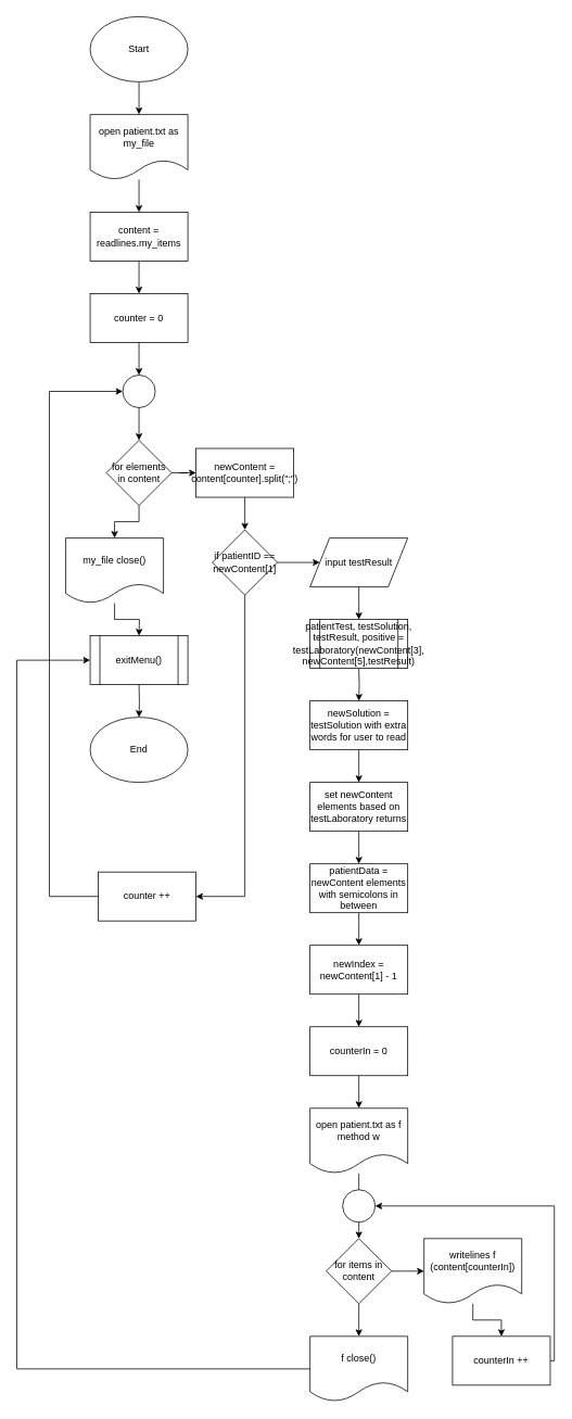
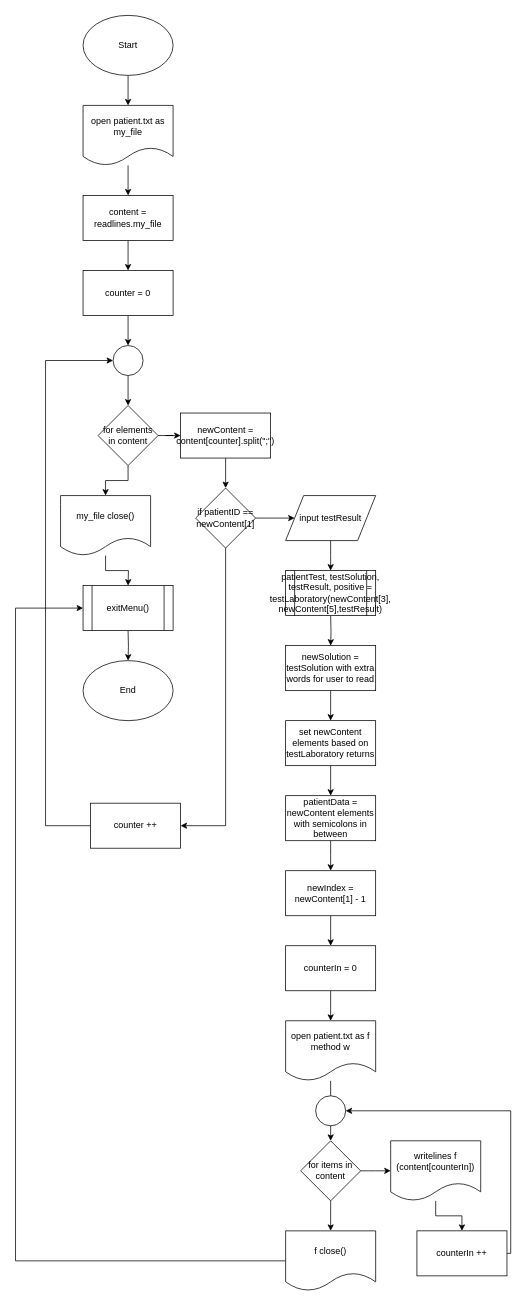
  <mxCell id="0" />
  <mxCell id="1" parent="0" />
  <mxCell id="2" value="" style="edgeStyle=orthogonalEdgeStyle;rounded=0;orthogonalLoop=1;jettySize=auto;html=1;" parent="1" source="3" edge="1"><mxGeometry relative="1" as="geometry"><mxPoint x="170" y="140" as="targetPoint" /></mxGeometry></mxCell>
  <mxCell id="3" value="Start" style="ellipse;whiteSpace=wrap;html=1;" parent="1" vertex="1"><mxGeometry x="110" y="20" width="120" height="80" as="geometry" /></mxCell>
  <mxCell id="4" value="" style="edgeStyle=orthogonalEdgeStyle;rounded=0;orthogonalLoop=1;jettySize=auto;html=1;" parent="1" source="5" target="7" edge="1"><mxGeometry relative="1" as="geometry" /></mxCell>
  <mxCell id="5" value="open patient.txt as my_file" style="shape=document;whiteSpace=wrap;html=1;boundedLbl=1;" parent="1" vertex="1"><mxGeometry x="110" y="140" width="120" height="80" as="geometry" /></mxCell>
  <mxCell id="6" value="" style="edgeStyle=orthogonalEdgeStyle;rounded=0;orthogonalLoop=1;jettySize=auto;html=1;" parent="1" source="7" target="9" edge="1"><mxGeometry relative="1" as="geometry" /></mxCell>
- <mxCell id="7" value="content = readlines.my_items" style="rounded=0;whiteSpace=wrap;html=1;" parent="1" vertex="1"><mxGeometry x="110" y="260" width="120" height="60" as="geometry" /></mxCell>
+ <mxCell id="7" value="content = readlines.my_file" style="rounded=0;whiteSpace=wrap;html=1;" parent="1" vertex="1"><mxGeometry x="110" y="260" width="120" height="60" as="geometry" /></mxCell>
  <mxCell id="8" value="" style="edgeStyle=orthogonalEdgeStyle;rounded=0;orthogonalLoop=1;jettySize=auto;html=1;" parent="1" source="9" target="11" edge="1"><mxGeometry relative="1" as="geometry" /></mxCell>
  <mxCell id="9" value="counter = 0" style="rounded=0;whiteSpace=wrap;html=1;" parent="1" vertex="1"><mxGeometry x="110" y="360" width="120" height="60" as="geometry" /></mxCell>
  <mxCell id="10" value="" style="edgeStyle=orthogonalEdgeStyle;rounded=0;orthogonalLoop=1;jettySize=auto;html=1;" parent="1" source="11" target="14" edge="1"><mxGeometry relative="1" as="geometry" /></mxCell>
  <mxCell id="11" value="" style="ellipse;whiteSpace=wrap;html=1;aspect=fixed;" parent="1" vertex="1"><mxGeometry x="150" y="460" width="40" height="40" as="geometry" /></mxCell>
  <mxCell id="12" value="" style="edgeStyle=orthogonalEdgeStyle;rounded=0;orthogonalLoop=1;jettySize=auto;html=1;entryX=0;entryY=0.5;entryDx=0;entryDy=0;" parent="1" source="14" target="16" edge="1"><mxGeometry relative="1" as="geometry"><mxPoint x="260" y="580" as="targetPoint" /></mxGeometry></mxCell>
  <mxCell id="13" value="" style="edgeStyle=orthogonalEdgeStyle;rounded=0;orthogonalLoop=1;jettySize=auto;html=1;" parent="1" source="14" target="49" edge="1"><mxGeometry relative="1" as="geometry" /></mxCell>
  <mxCell id="14" value="for elements in content" style="rhombus;whiteSpace=wrap;html=1;" parent="1" vertex="1"><mxGeometry x="130" y="540" width="80" height="80" as="geometry" /></mxCell>
  <mxCell id="15" value="" style="edgeStyle=orthogonalEdgeStyle;rounded=0;orthogonalLoop=1;jettySize=auto;html=1;" parent="1" source="16" target="19" edge="1"><mxGeometry relative="1" as="geometry" /></mxCell>
  <mxCell id="16" value="newContent = content[counter].split(&quot;;&quot;)" style="rounded=0;whiteSpace=wrap;html=1;" parent="1" vertex="1"><mxGeometry x="240" y="550" width="120" height="60" as="geometry" /></mxCell>
  <mxCell id="17" value="" style="edgeStyle=orthogonalEdgeStyle;rounded=0;orthogonalLoop=1;jettySize=auto;html=1;" parent="1" source="19" target="21" edge="1"><mxGeometry relative="1" as="geometry" /></mxCell>
  <mxCell id="18" style="edgeStyle=orthogonalEdgeStyle;rounded=0;orthogonalLoop=1;jettySize=auto;html=1;entryX=1;entryY=0.5;entryDx=0;entryDy=0;" parent="1" source="19" target="47" edge="1"><mxGeometry relative="1" as="geometry"><mxPoint x="300" y="1080" as="targetPoint" /><Array as="points"><mxPoint x="300" y="1100" /></Array></mxGeometry></mxCell>
  <mxCell id="19" value="if patientID == newContent[1]" style="rhombus;whiteSpace=wrap;html=1;" parent="1" vertex="1"><mxGeometry x="260" y="650" width="80" height="80" as="geometry" /></mxCell>
  <mxCell id="20" value="" style="edgeStyle=orthogonalEdgeStyle;rounded=0;orthogonalLoop=1;jettySize=auto;html=1;" parent="1" source="21" edge="1"><mxGeometry relative="1" as="geometry"><mxPoint x="440" y="760" as="targetPoint" /></mxGeometry></mxCell>
  <mxCell id="21" value="input testResult" style="shape=parallelogram;perimeter=parallelogramPerimeter;whiteSpace=wrap;html=1;" parent="1" vertex="1"><mxGeometry x="380" y="660" width="120" height="60" as="geometry" /></mxCell>
  <mxCell id="22" value="" style="edgeStyle=orthogonalEdgeStyle;rounded=0;orthogonalLoop=1;jettySize=auto;html=1;" parent="1" target="24" edge="1"><mxGeometry relative="1" as="geometry"><mxPoint x="440" y="820" as="sourcePoint" /></mxGeometry></mxCell>
  <mxCell id="23" value="" style="edgeStyle=orthogonalEdgeStyle;rounded=0;orthogonalLoop=1;jettySize=auto;html=1;" parent="1" source="24" target="26" edge="1"><mxGeometry relative="1" as="geometry" /></mxCell>
  <mxCell id="24" value="newSolution = testSolution with extra words for user to read" style="rounded=0;whiteSpace=wrap;html=1;" parent="1" vertex="1"><mxGeometry x="380" y="860" width="120" height="60" as="geometry" /></mxCell>
  <mxCell id="25" value="" style="edgeStyle=orthogonalEdgeStyle;rounded=0;orthogonalLoop=1;jettySize=auto;html=1;" parent="1" source="26" target="28" edge="1"><mxGeometry relative="1" as="geometry" /></mxCell>
  <mxCell id="26" value="set newContent elements based on testLaboratory returns" style="rounded=0;whiteSpace=wrap;html=1;" parent="1" vertex="1"><mxGeometry x="380" y="960" width="120" height="60" as="geometry" /></mxCell>
  <mxCell id="27" value="" style="edgeStyle=orthogonalEdgeStyle;rounded=0;orthogonalLoop=1;jettySize=auto;html=1;" parent="1" source="28" edge="1"><mxGeometry relative="1" as="geometry"><mxPoint x="440" y="1160" as="targetPoint" /></mxGeometry></mxCell>
  <mxCell id="28" value="patientData = newContent elements with semicolons in between" style="rounded=0;whiteSpace=wrap;html=1;" parent="1" vertex="1"><mxGeometry x="380" y="1060" width="120" height="60" as="geometry" /></mxCell>
  <mxCell id="29" value="patientTest, testSolution, testResult, positive = testLaboratory(newContent[3], newContent[5],testResult)" style="shape=process;whiteSpace=wrap;html=1;backgroundOutline=1;" parent="1" vertex="1"><mxGeometry x="380" y="760" width="120" height="60" as="geometry" /></mxCell>
  <mxCell id="30" value="" style="edgeStyle=orthogonalEdgeStyle;rounded=0;orthogonalLoop=1;jettySize=auto;html=1;" parent="1" source="31" target="33" edge="1"><mxGeometry relative="1" as="geometry" /></mxCell>
  <mxCell id="31" value="newIndex = newContent[1] - 1" style="rounded=0;whiteSpace=wrap;html=1;" parent="1" vertex="1"><mxGeometry x="380" y="1160" width="120" height="60" as="geometry" /></mxCell>
  <mxCell id="32" value="" style="edgeStyle=orthogonalEdgeStyle;rounded=0;orthogonalLoop=1;jettySize=auto;html=1;" parent="1" source="33" target="35" edge="1"><mxGeometry relative="1" as="geometry" /></mxCell>
  <mxCell id="33" value="counterIn = 0" style="rounded=0;whiteSpace=wrap;html=1;" parent="1" vertex="1"><mxGeometry x="380" y="1260" width="120" height="60" as="geometry" /></mxCell>
  <mxCell id="34" value="" style="edgeStyle=orthogonalEdgeStyle;rounded=0;orthogonalLoop=1;jettySize=auto;html=1;" parent="1" source="35" edge="1"><mxGeometry relative="1" as="geometry"><mxPoint x="440" y="1520" as="targetPoint" /></mxGeometry></mxCell>
  <mxCell id="35" value="open patient.txt as f method w" style="shape=document;whiteSpace=wrap;html=1;boundedLbl=1;" parent="1" vertex="1"><mxGeometry x="380" y="1360" width="120" height="80" as="geometry" /></mxCell>
  <mxCell id="36" value="" style="edgeStyle=orthogonalEdgeStyle;rounded=0;orthogonalLoop=1;jettySize=auto;html=1;" parent="1" source="38" edge="1"><mxGeometry relative="1" as="geometry"><mxPoint x="520" y="1560" as="targetPoint" /></mxGeometry></mxCell>
  <mxCell id="37" value="" style="edgeStyle=orthogonalEdgeStyle;rounded=0;orthogonalLoop=1;jettySize=auto;html=1;" parent="1" source="38" target="45" edge="1"><mxGeometry relative="1" as="geometry" /></mxCell>
  <mxCell id="38" value="for items in content" style="rhombus;whiteSpace=wrap;html=1;" parent="1" vertex="1"><mxGeometry x="400" y="1520" width="80" height="80" as="geometry" /></mxCell>
  <mxCell id="39" value="" style="ellipse;whiteSpace=wrap;html=1;aspect=fixed;" parent="1" vertex="1"><mxGeometry x="420" y="1460" width="40" height="40" as="geometry" /></mxCell>
  <mxCell id="40" value="" style="edgeStyle=orthogonalEdgeStyle;rounded=0;orthogonalLoop=1;jettySize=auto;html=1;" parent="1" source="41" target="43" edge="1"><mxGeometry relative="1" as="geometry" /></mxCell>
  <mxCell id="41" value="writelines f (content[counterIn])" style="shape=document;whiteSpace=wrap;html=1;boundedLbl=1;" parent="1" vertex="1"><mxGeometry x="520" y="1520" width="120" height="80" as="geometry" /></mxCell>
  <mxCell id="42" value="" style="edgeStyle=orthogonalEdgeStyle;rounded=0;orthogonalLoop=1;jettySize=auto;html=1;entryX=1;entryY=0.5;entryDx=0;entryDy=0;" parent="1" source="43" target="39" edge="1"><mxGeometry relative="1" as="geometry"><mxPoint x="720" y="1670" as="targetPoint" /><Array as="points"><mxPoint x="680" y="1670" /><mxPoint x="680" y="1480" /></Array></mxGeometry></mxCell>
  <mxCell id="43" value="counterIn ++" style="rounded=0;whiteSpace=wrap;html=1;" parent="1" vertex="1"><mxGeometry x="555" y="1640" width="120" height="60" as="geometry" /></mxCell>
  <mxCell id="44" style="edgeStyle=orthogonalEdgeStyle;rounded=0;orthogonalLoop=1;jettySize=auto;html=1;entryX=0;entryY=0.5;entryDx=0;entryDy=0;" edge="1" parent="1" source="45" target="52"><mxGeometry relative="1" as="geometry"><Array as="points"><mxPoint x="20" y="1680" /><mxPoint x="20" y="810" /></Array></mxGeometry></mxCell>
  <mxCell id="45" value="f close()" style="shape=document;whiteSpace=wrap;html=1;boundedLbl=1;" parent="1" vertex="1"><mxGeometry x="380" y="1640" width="120" height="80" as="geometry" /></mxCell>
  <mxCell id="46" style="edgeStyle=orthogonalEdgeStyle;rounded=0;orthogonalLoop=1;jettySize=auto;html=1;entryX=0;entryY=0.5;entryDx=0;entryDy=0;" parent="1" source="47" target="11" edge="1"><mxGeometry relative="1" as="geometry"><Array as="points"><mxPoint x="60" y="1100" /><mxPoint x="60" y="480" /></Array></mxGeometry></mxCell>
  <mxCell id="47" value="counter ++" style="rounded=0;whiteSpace=wrap;html=1;" parent="1" vertex="1"><mxGeometry x="120" y="1070" width="120" height="60" as="geometry" /></mxCell>
  <mxCell id="48" value="" style="edgeStyle=orthogonalEdgeStyle;rounded=0;orthogonalLoop=1;jettySize=auto;html=1;" parent="1" source="49" edge="1"><mxGeometry relative="1" as="geometry"><mxPoint x="170" y="780" as="targetPoint" /></mxGeometry></mxCell>
  <mxCell id="49" value="my_file close()" style="shape=document;whiteSpace=wrap;html=1;boundedLbl=1;" parent="1" vertex="1"><mxGeometry x="80" y="660" width="120" height="80" as="geometry" /></mxCell>
  <mxCell id="50" value="" style="edgeStyle=orthogonalEdgeStyle;rounded=0;orthogonalLoop=1;jettySize=auto;html=1;" parent="1" target="51" edge="1"><mxGeometry relative="1" as="geometry"><mxPoint x="170" y="840" as="sourcePoint" /></mxGeometry></mxCell>
  <mxCell id="51" value="End" style="ellipse;whiteSpace=wrap;html=1;" parent="1" vertex="1"><mxGeometry x="110" y="880" width="120" height="80" as="geometry" /></mxCell>
  <mxCell id="52" value="exitMenu()" style="shape=process;whiteSpace=wrap;html=1;backgroundOutline=1;" vertex="1" parent="1"><mxGeometry x="110" y="780" width="120" height="60" as="geometry" /></mxCell>
